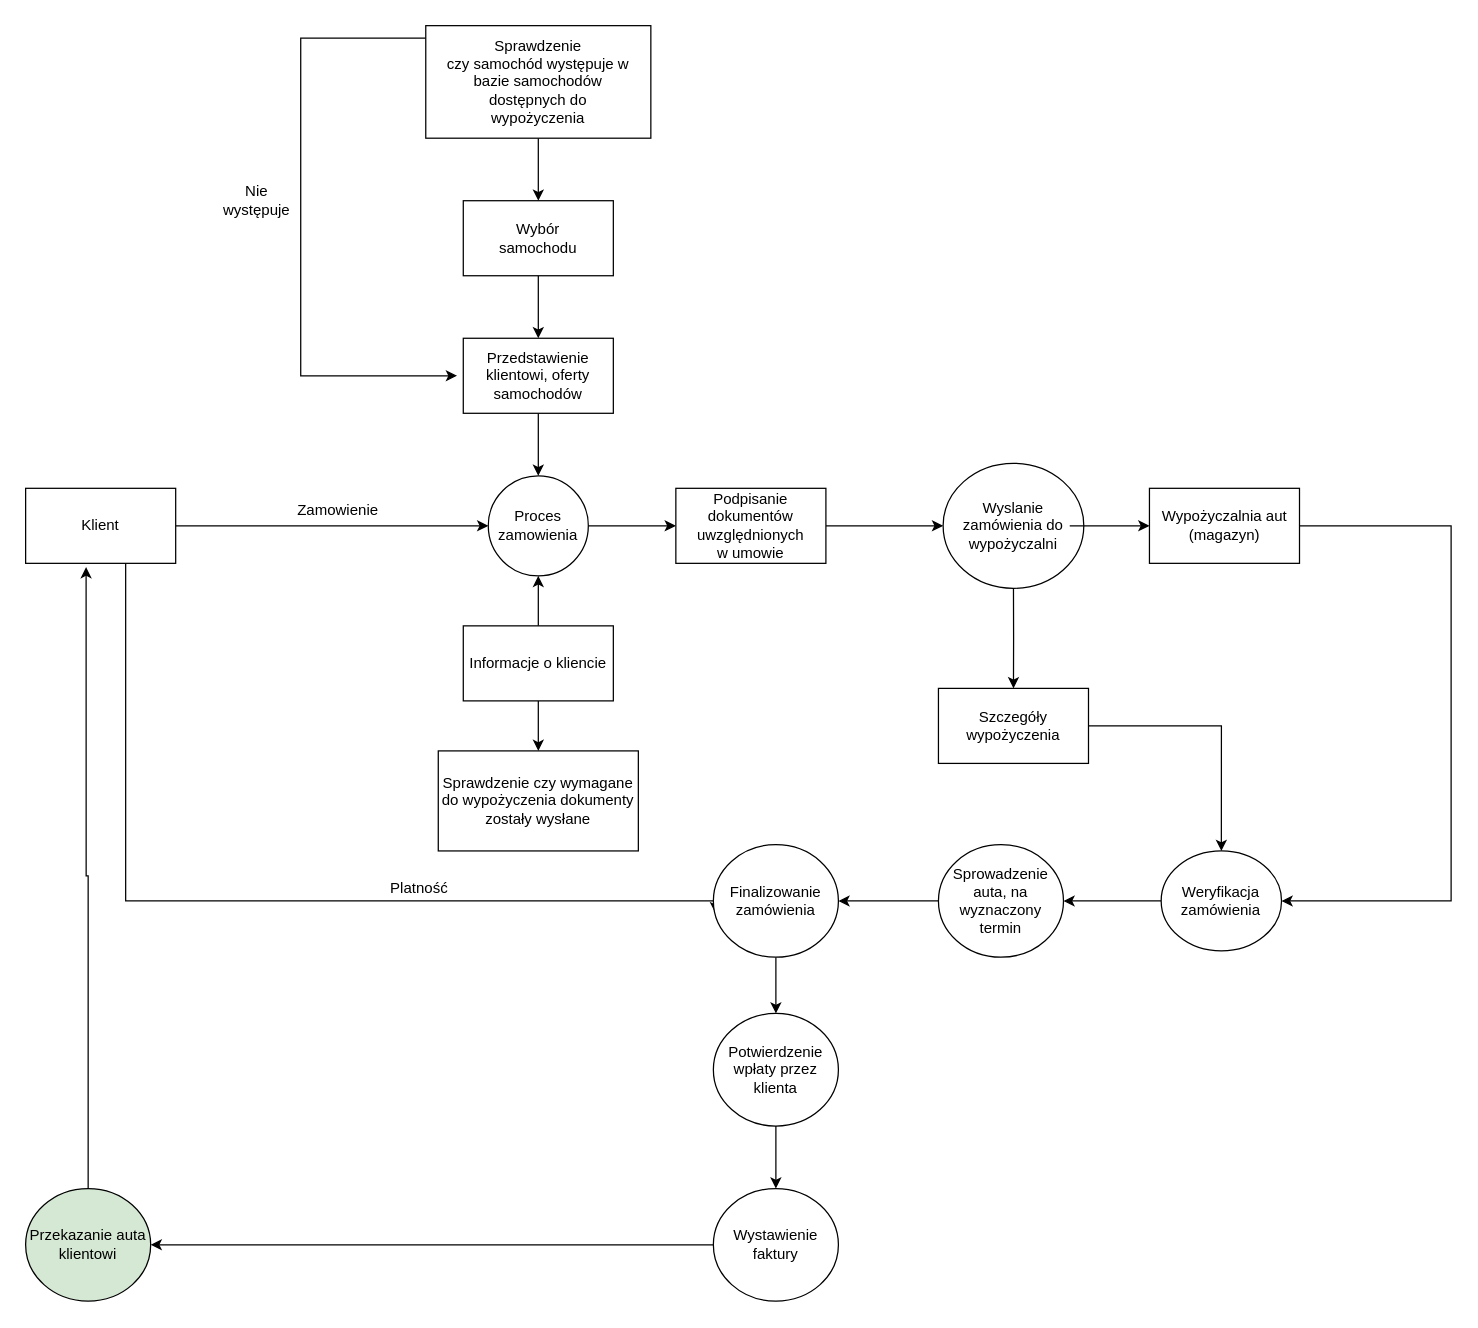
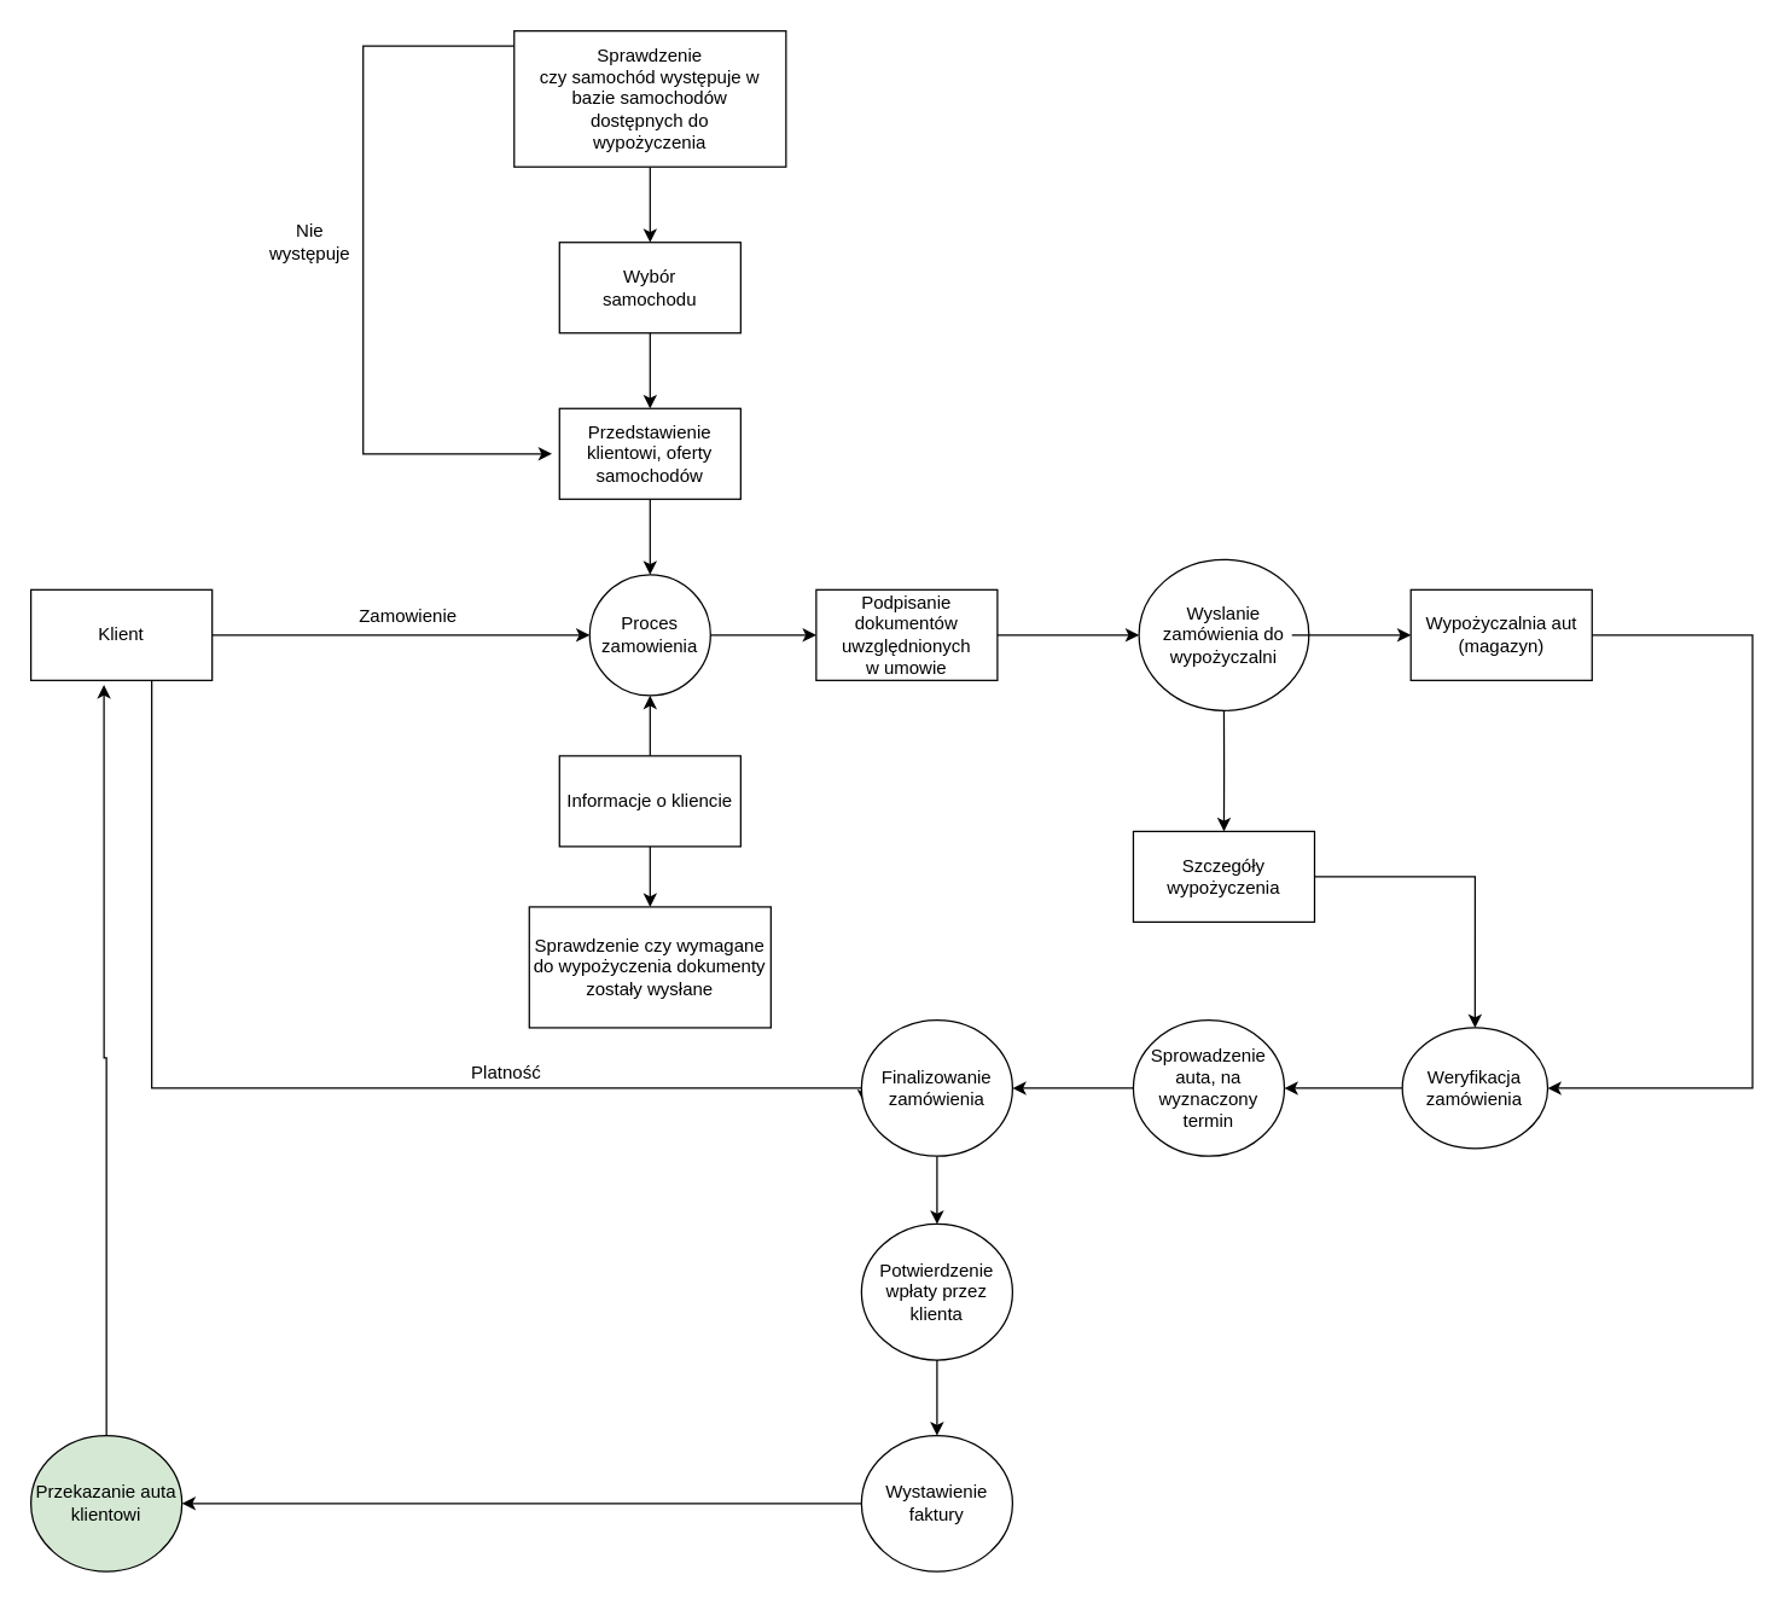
  <mxCell id="0" />
  <mxCell id="1" parent="0" />
  <mxCell id="2" value="" style="edgeStyle=orthogonalEdgeStyle;rounded=0;orthogonalLoop=1;jettySize=auto;html=1;entryX=0;entryY=0.5;entryDx=0;entryDy=0;" parent="1" source="4" target="7" edge="1"><mxGeometry relative="1" as="geometry"><mxPoint x="220" y="420" as="targetPoint" /></mxGeometry></mxCell>
  <mxCell id="3" style="edgeStyle=orthogonalEdgeStyle;rounded=0;orthogonalLoop=1;jettySize=auto;html=1;entryX=0.016;entryY=0.609;entryDx=0;entryDy=0;entryPerimeter=0;" parent="1" source="4" target="40" edge="1"><mxGeometry relative="1" as="geometry"><mxPoint x="80" y="730" as="targetPoint" /><Array as="points"><mxPoint x="100" y="720" /><mxPoint x="572" y="720" /></Array></mxGeometry></mxCell>
  <mxCell id="4" value="" style="rounded=0;whiteSpace=wrap;html=1;" parent="1" vertex="1"><mxGeometry x="20" y="390" width="120" height="60" as="geometry" /></mxCell>
  <mxCell id="5" value="Klient&lt;br&gt;" style="text;html=1;strokeColor=none;fillColor=none;align=center;verticalAlign=middle;whiteSpace=wrap;rounded=0;" parent="1" vertex="1"><mxGeometry x="60" y="410" width="40" height="20" as="geometry" /></mxCell>
  <mxCell id="6" value="" style="edgeStyle=orthogonalEdgeStyle;rounded=0;orthogonalLoop=1;jettySize=auto;html=1;" parent="1" source="7" target="23" edge="1"><mxGeometry relative="1" as="geometry" /></mxCell>
  <mxCell id="7" value="" style="ellipse;whiteSpace=wrap;html=1;aspect=fixed;" parent="1" vertex="1"><mxGeometry x="390" y="380" width="80" height="80" as="geometry" /></mxCell>
  <mxCell id="8" value="Proces&lt;br&gt;zamowienia" style="text;html=1;strokeColor=none;fillColor=none;align=center;verticalAlign=middle;whiteSpace=wrap;rounded=0;" parent="1" vertex="1"><mxGeometry x="410" y="410" width="40" height="20" as="geometry" /></mxCell>
  <mxCell id="9" value="" style="edgeStyle=orthogonalEdgeStyle;rounded=0;orthogonalLoop=1;jettySize=auto;html=1;" parent="1" source="10" target="17" edge="1"><mxGeometry relative="1" as="geometry" /></mxCell>
  <mxCell id="10" value="" style="rounded=0;whiteSpace=wrap;html=1;" parent="1" vertex="1"><mxGeometry x="370" y="160" width="120" height="60" as="geometry" /></mxCell>
  <mxCell id="11" value="Wybór&lt;br&gt;samochodu" style="text;html=1;strokeColor=none;fillColor=none;align=center;verticalAlign=middle;whiteSpace=wrap;rounded=0;" parent="1" vertex="1"><mxGeometry x="410" y="180" width="40" height="20" as="geometry" /></mxCell>
  <mxCell id="12" value="" style="edgeStyle=orthogonalEdgeStyle;rounded=0;orthogonalLoop=1;jettySize=auto;html=1;" parent="1" source="14" edge="1"><mxGeometry relative="1" as="geometry"><mxPoint x="430" y="160" as="targetPoint" /></mxGeometry></mxCell>
  <mxCell id="13" style="edgeStyle=orthogonalEdgeStyle;rounded=0;orthogonalLoop=1;jettySize=auto;html=1;entryX=0;entryY=0.5;entryDx=0;entryDy=0;" parent="1" source="14" target="18" edge="1"><mxGeometry relative="1" as="geometry"><mxPoint x="260" y="320" as="targetPoint" /><Array as="points"><mxPoint x="240" y="30" /><mxPoint x="240" y="300" /></Array></mxGeometry></mxCell>
  <mxCell id="14" value="" style="rounded=0;whiteSpace=wrap;html=1;" parent="1" vertex="1"><mxGeometry x="340" y="20" width="180" height="90" as="geometry" /></mxCell>
  <mxCell id="15" value="Sprawdzenie&lt;br&gt;czy samochód występuje w bazie samochodów dostępnych do wypożyczenia" style="text;html=1;strokeColor=none;fillColor=none;align=center;verticalAlign=middle;whiteSpace=wrap;rounded=0;" parent="1" vertex="1"><mxGeometry x="355" y="40" width="150" height="50" as="geometry" /></mxCell>
  <mxCell id="16" value="" style="edgeStyle=orthogonalEdgeStyle;rounded=0;orthogonalLoop=1;jettySize=auto;html=1;" parent="1" source="17" edge="1"><mxGeometry relative="1" as="geometry"><mxPoint x="430" y="380" as="targetPoint" /></mxGeometry></mxCell>
  <mxCell id="17" value="" style="rounded=0;whiteSpace=wrap;html=1;" parent="1" vertex="1"><mxGeometry x="370" y="270" width="120" height="60" as="geometry" /></mxCell>
  <mxCell id="18" value="Przedstawienie klientowi, oferty samochodów" style="text;html=1;strokeColor=none;fillColor=none;align=center;verticalAlign=middle;whiteSpace=wrap;rounded=0;" parent="1" vertex="1"><mxGeometry x="365" y="290" width="130" height="20" as="geometry" /></mxCell>
  <mxCell id="19" value="" style="edgeStyle=orthogonalEdgeStyle;rounded=0;orthogonalLoop=1;jettySize=auto;html=1;entryX=0.5;entryY=1;entryDx=0;entryDy=0;" parent="1" source="21" target="7" edge="1"><mxGeometry relative="1" as="geometry"><mxPoint x="430" y="570" as="targetPoint" /></mxGeometry></mxCell>
  <mxCell id="20" value="" style="edgeStyle=orthogonalEdgeStyle;rounded=0;orthogonalLoop=1;jettySize=auto;html=1;" edge="1" parent="1" source="21" target="48"><mxGeometry relative="1" as="geometry" /></mxCell>
  <mxCell id="21" value="Informacje o kliencie" style="rounded=0;whiteSpace=wrap;html=1;" parent="1" vertex="1"><mxGeometry x="370" y="500" width="120" height="60" as="geometry" /></mxCell>
  <mxCell id="22" value="" style="edgeStyle=orthogonalEdgeStyle;rounded=0;orthogonalLoop=1;jettySize=auto;html=1;entryX=0;entryY=0.5;entryDx=0;entryDy=0;" parent="1" source="23" target="27" edge="1"><mxGeometry relative="1" as="geometry"><mxPoint x="730" y="420" as="targetPoint" /></mxGeometry></mxCell>
  <mxCell id="23" value="" style="whiteSpace=wrap;html=1;" parent="1" vertex="1"><mxGeometry x="540" y="390" width="120" height="60" as="geometry" /></mxCell>
  <mxCell id="24" value="Podpisanie dokumentów uwzględnionych w umowie" style="text;html=1;strokeColor=none;fillColor=none;align=center;verticalAlign=middle;whiteSpace=wrap;rounded=0;" parent="1" vertex="1"><mxGeometry x="580" y="410" width="40" height="20" as="geometry" /></mxCell>
  <mxCell id="25" value="Nie występuje" style="text;html=1;strokeColor=none;fillColor=none;align=center;verticalAlign=middle;whiteSpace=wrap;rounded=0;" parent="1" vertex="1"><mxGeometry x="170" y="150" width="70" height="20" as="geometry" /></mxCell>
  <mxCell id="26" value="" style="edgeStyle=orthogonalEdgeStyle;rounded=0;orthogonalLoop=1;jettySize=auto;html=1;" parent="1" source="27" target="31" edge="1"><mxGeometry relative="1" as="geometry" /></mxCell>
  <mxCell id="27" value="" style="ellipse;whiteSpace=wrap;html=1;" parent="1" vertex="1"><mxGeometry x="753.75" y="370" width="112.5" height="100" as="geometry" /></mxCell>
  <mxCell id="28" value="" style="edgeStyle=orthogonalEdgeStyle;rounded=0;orthogonalLoop=1;jettySize=auto;html=1;" parent="1" source="29" target="33" edge="1"><mxGeometry relative="1" as="geometry" /></mxCell>
  <mxCell id="29" value="Wyslanie&lt;br&gt;zamówienia do wypożyczalni" style="text;html=1;strokeColor=none;fillColor=none;align=center;verticalAlign=middle;whiteSpace=wrap;rounded=0;" parent="1" vertex="1"><mxGeometry x="765" y="397.5" width="90" height="45" as="geometry" /></mxCell>
  <mxCell id="30" value="" style="edgeStyle=orthogonalEdgeStyle;rounded=0;orthogonalLoop=1;jettySize=auto;html=1;" parent="1" source="31" target="35" edge="1"><mxGeometry relative="1" as="geometry" /></mxCell>
  <mxCell id="31" value="Szczegóły wypożyczenia" style="whiteSpace=wrap;html=1;" parent="1" vertex="1"><mxGeometry x="750" y="550" width="120" height="60" as="geometry" /></mxCell>
  <mxCell id="32" style="edgeStyle=orthogonalEdgeStyle;rounded=0;orthogonalLoop=1;jettySize=auto;html=1;entryX=1;entryY=0.5;entryDx=0;entryDy=0;" parent="1" source="33" target="35" edge="1"><mxGeometry relative="1" as="geometry"><mxPoint x="1160" y="720" as="targetPoint" /><Array as="points"><mxPoint x="1160" y="720" /></Array></mxGeometry></mxCell>
- <mxCell id="33" value="Wypożyczalnia aut&lt;br&gt;(magazyn)" style="whiteSpace=wrap;html=1;" parent="1" vertex="1"><mxGeometry x="918.75" y="390" width="120" height="60" as="geometry" /></mxCell>
+ <mxCell id="33" value="Wypożyczalnia aut&lt;br&gt;(magazyn)" style="whiteSpace=wrap;html=1;" parent="1" vertex="1"><mxGeometry x="933.75" y="390" width="120" height="60" as="geometry" /></mxCell>
  <mxCell id="34" value="" style="edgeStyle=orthogonalEdgeStyle;rounded=0;orthogonalLoop=1;jettySize=auto;html=1;" parent="1" source="35" target="37" edge="1"><mxGeometry relative="1" as="geometry" /></mxCell>
  <mxCell id="35" value="Weryfikacja&lt;br&gt;zamówienia" style="ellipse;whiteSpace=wrap;html=1;" parent="1" vertex="1"><mxGeometry x="928.12" y="680" width="96.25" height="80" as="geometry" /></mxCell>
  <mxCell id="36" value="" style="edgeStyle=orthogonalEdgeStyle;rounded=0;orthogonalLoop=1;jettySize=auto;html=1;" parent="1" source="37" target="40" edge="1"><mxGeometry relative="1" as="geometry" /></mxCell>
  <mxCell id="37" value="Sprowadzenie auta, na wyznaczony termin" style="ellipse;whiteSpace=wrap;html=1;" parent="1" vertex="1"><mxGeometry x="750" y="675" width="100" height="90" as="geometry" /></mxCell>
  <mxCell id="38" value="Zamowienie" style="text;html=1;strokeColor=none;fillColor=none;align=center;verticalAlign=middle;whiteSpace=wrap;rounded=0;" parent="1" vertex="1"><mxGeometry x="250" y="397.5" width="40" height="20" as="geometry" /></mxCell>
  <mxCell id="39" value="" style="edgeStyle=orthogonalEdgeStyle;rounded=0;orthogonalLoop=1;jettySize=auto;html=1;" parent="1" source="40" target="42" edge="1"><mxGeometry relative="1" as="geometry" /></mxCell>
  <mxCell id="40" value="Finalizowanie zamówienia" style="ellipse;whiteSpace=wrap;html=1;" parent="1" vertex="1"><mxGeometry x="570" y="675" width="100" height="90" as="geometry" /></mxCell>
  <mxCell id="41" value="" style="edgeStyle=orthogonalEdgeStyle;rounded=0;orthogonalLoop=1;jettySize=auto;html=1;" parent="1" source="42" target="44" edge="1"><mxGeometry relative="1" as="geometry" /></mxCell>
  <mxCell id="42" value="Potwierdzenie wpłaty przez klienta&lt;br&gt;" style="ellipse;whiteSpace=wrap;html=1;" parent="1" vertex="1"><mxGeometry x="570" y="810" width="100" height="90" as="geometry" /></mxCell>
  <mxCell id="43" value="" style="edgeStyle=orthogonalEdgeStyle;rounded=0;orthogonalLoop=1;jettySize=auto;html=1;" parent="1" source="44" target="47" edge="1"><mxGeometry relative="1" as="geometry" /></mxCell>
  <mxCell id="44" value="Wystawienie&lt;br&gt;faktury&lt;br&gt;" style="ellipse;whiteSpace=wrap;html=1;" parent="1" vertex="1"><mxGeometry x="570" y="950" width="100" height="90" as="geometry" /></mxCell>
  <mxCell id="45" value="Platność" style="text;html=1;strokeColor=none;fillColor=none;align=center;verticalAlign=middle;whiteSpace=wrap;rounded=0;" parent="1" vertex="1"><mxGeometry x="315" y="700" width="40" height="20" as="geometry" /></mxCell>
  <mxCell id="46" style="edgeStyle=orthogonalEdgeStyle;rounded=0;orthogonalLoop=1;jettySize=auto;html=1;entryX=0.403;entryY=1.05;entryDx=0;entryDy=0;entryPerimeter=0;" parent="1" source="47" target="4" edge="1"><mxGeometry relative="1" as="geometry" /></mxCell>
  <mxCell id="47" value="Przekazanie auta&lt;br&gt;klientowi&lt;br&gt;" style="ellipse;whiteSpace=wrap;html=1;fillColor=#d5e8d4;" parent="1" vertex="1"><mxGeometry x="20" y="950" width="100" height="90" as="geometry" /></mxCell>
  <mxCell id="48" value="Sprawdzenie czy wymagane do wypożyczenia dokumenty zostały wysłane" style="rounded=0;whiteSpace=wrap;html=1;" vertex="1" parent="1"><mxGeometry x="350" y="600" width="160" height="80" as="geometry" /></mxCell>
